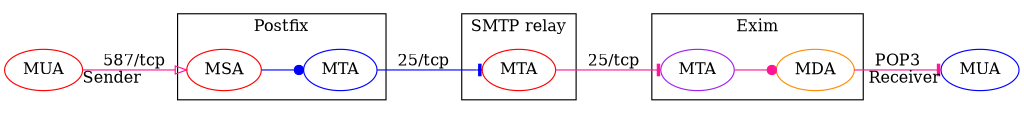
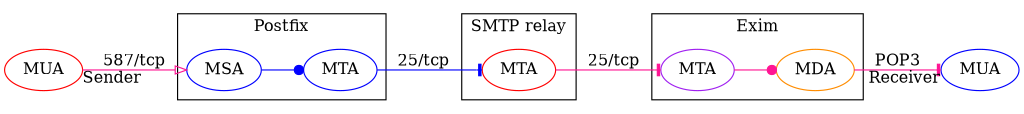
  digraph {
    rankdir=LR
    node [color=blue]
    edge [color=deeppink arrowhead=tee]
-   MSA [color=red]
+   MSA
    MTA
    n3 [label=MTA color=red]
    n4 [label=MTA color=purple]
    MDA [color=darkorange]
    n6 [label=MUA]
    MUA [color=red]
    subgraph cluster_1 {
      label=Postfix
      MSA
      MTA
    }
    subgraph cluster_2 {
      label="SMTP relay"
      n3
    }
    subgraph cluster_3 {
      label=Exim
      n4
      MDA
    }
    MSA -> MTA [color=blue arrowhead=dot]
    MTA -> n3 [label="25/tcp" color=blue]
    n3 -> n4 [label="25/tcp"]
    n4 -> MDA [arrowhead=dot]
    MDA -> n6 [headlabel=Receiver label=POP3 labelangle=-130 labeldistance=5]
    MUA -> MSA [label="587/tcp" labelangle=130 labeldistance=5 taillabel=Sender arrowhead=onormal]
  }
